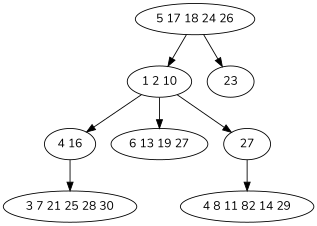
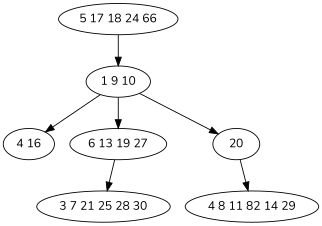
  digraph {
    fontname=Nunito
    node [fontname=Nunito]
    edge [fontname=Nunito]
-   n1 [label="1 2 10"]
+   n1 [label="1 9 10"]
    n2 [label="4 16"]
    n3 [label="6 13 19 27"]
-   n4 [label=27]
+   n4 [label=20]
    n5 [label="3 7 21 25 28 30"]
    n6 [label="4 8 11 82 14 29"]
-   n7 [label="5 17 18 24 26"]
-   n8 [label=23]
+   n7 [label="5 17 18 24 66"]
    n1 -> n2
    n1 -> n3
    n1 -> n4
-   n2 -> n5
+   n3 -> n5
    n4 -> n6
    n7 -> n1
-   n7 -> n8
  }
